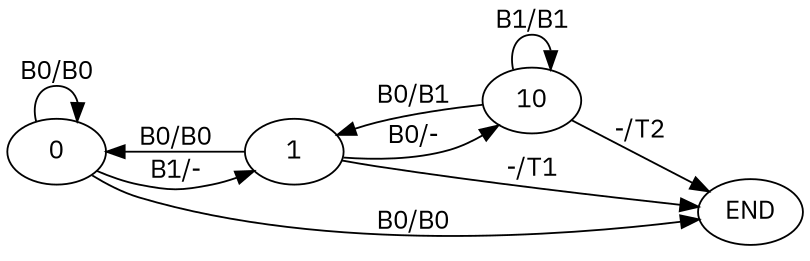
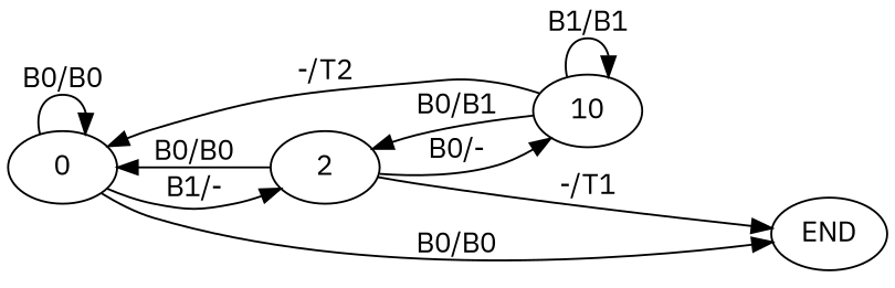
  digraph {
    fontname="IBM Plex Sans"
    rankdir=LR
    node [fontname="IBM Plex Sans"]
    edge [fontname="IBM Plex Sans"]
    0
-   1
+   1 [label=2]
    END
    10
    0 -> 0 [label="B0/B0"]
    0 -> 1 [label="B1/-"]
    0 -> END [label="B0/B0"]
    1 -> 0 [label="B0/B0"]
    1 -> END [label="-/T1"]
    1 -> 10 [label="B0/-"]
    10 -> 1 [label="B0/B1"]
-   10 -> END [label="-/T2"]
+   10 -> 0 [label="-/T2"]
    10 -> 10 [label="B1/B1"]
  }
